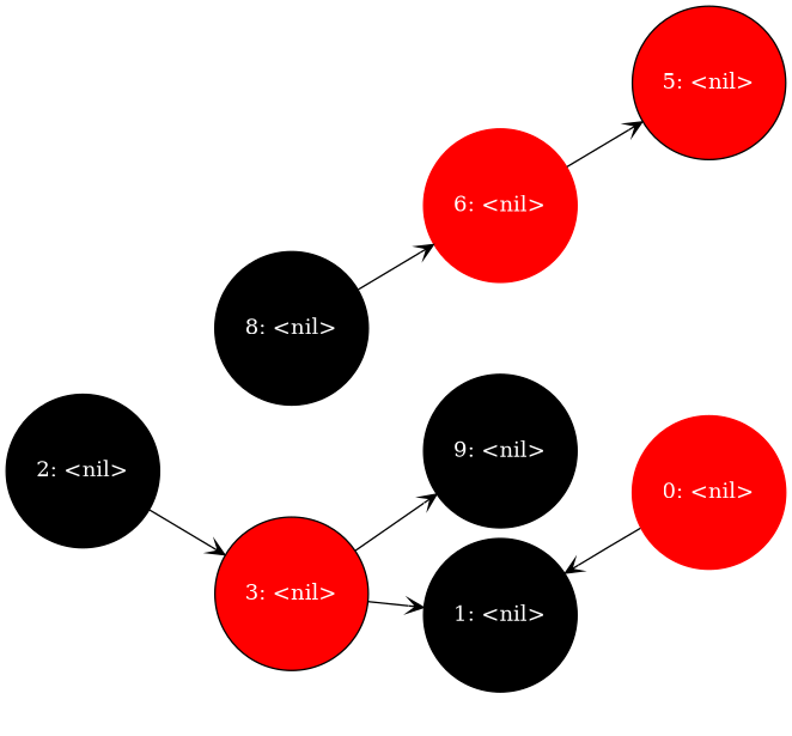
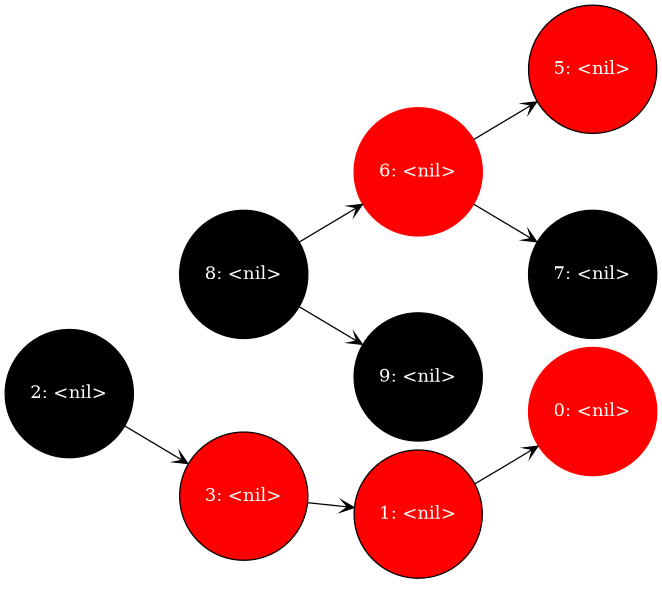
  digraph {
    fontname="DejaVu Serif"
    nodesep=0.1
    rankdir=LR
    node [fontname="DejaVu Serif" shape=circle style=filled color=black fontcolor=white]
    edge [arrowhead=vee fontname="DejaVu Serif"]
    _0 [group=0 style=invis width=0 color="" fontcolor=""]
    n2 [fillcolor=red label="5: <nil>"]
    n3 [group=1 label="2: <nil>"]
    _1 [group=1 style=invis width=0 color="" fontcolor=""]
    n5 [fillcolor=red label="3: <nil>"]
    n6 [group=2 label="8: <nil>"]
    n7 [color=red group=5 label="6: <nil>"]
    _2 [group=2 style=invis width=0 color="" fontcolor=""]
    n9 [label="9: <nil>"]
-   n10 [group=3 label="1: <nil>"]
+   n10 [group=3 label="1: <nil>" fillcolor=red]
    n11 [color=red label="0: <nil>"]
    _3 [group=3 style=invis width=0 color="" fontcolor=""]
    _5 [group=5 style=invis width=0 color="" fontcolor=""]
+   n14 [label="7: <nil>"]
    subgraph sub_1 {
      rank=same
      _0
      n2
    }
    n3 -> _1 [style=invis]
    n3 -> n5
    n5 -> n10
    n6 -> n7
    n6 -> _2 [style=invis]
-   n5 -> n9
+   n6 -> n9
    n7 -> n2
    n7 -> _5 [style=invis]
-   n11 -> n10
+   n7 -> n14
+   n10 -> n11
    n10 -> _3 [style=invis]
  }
